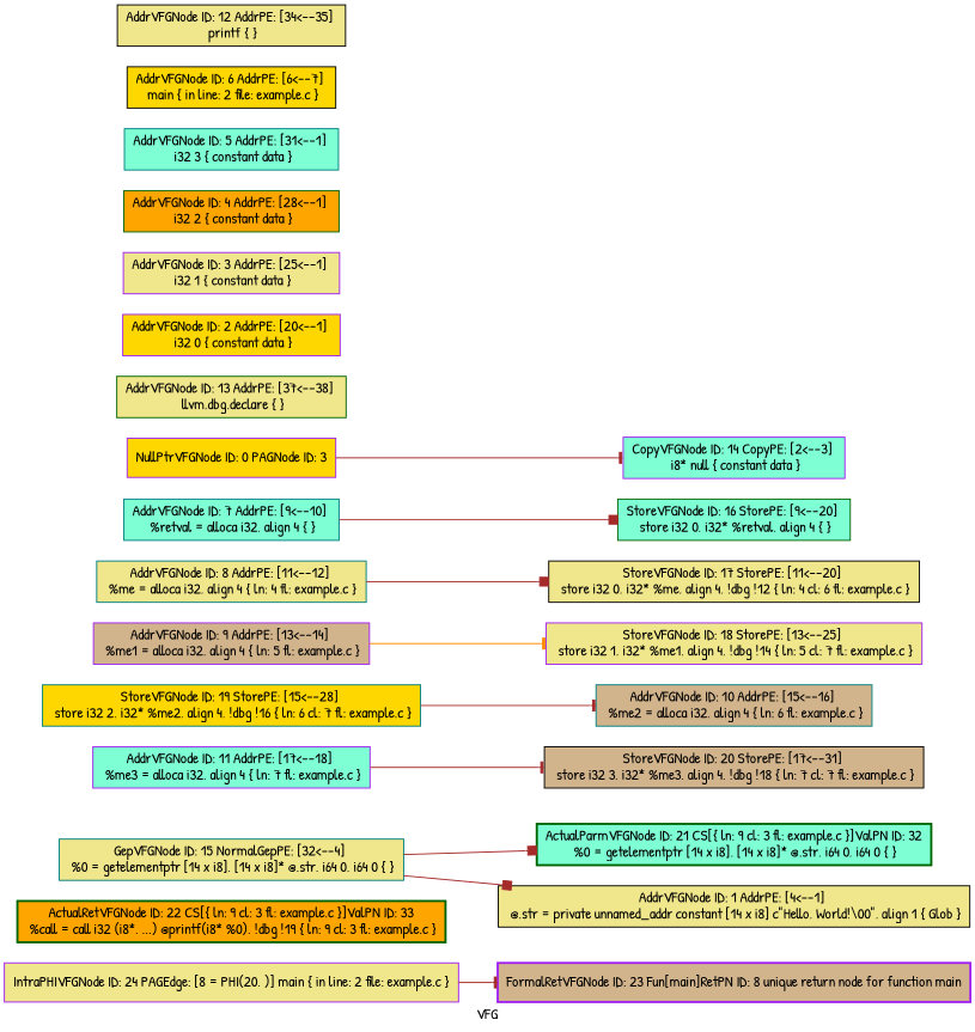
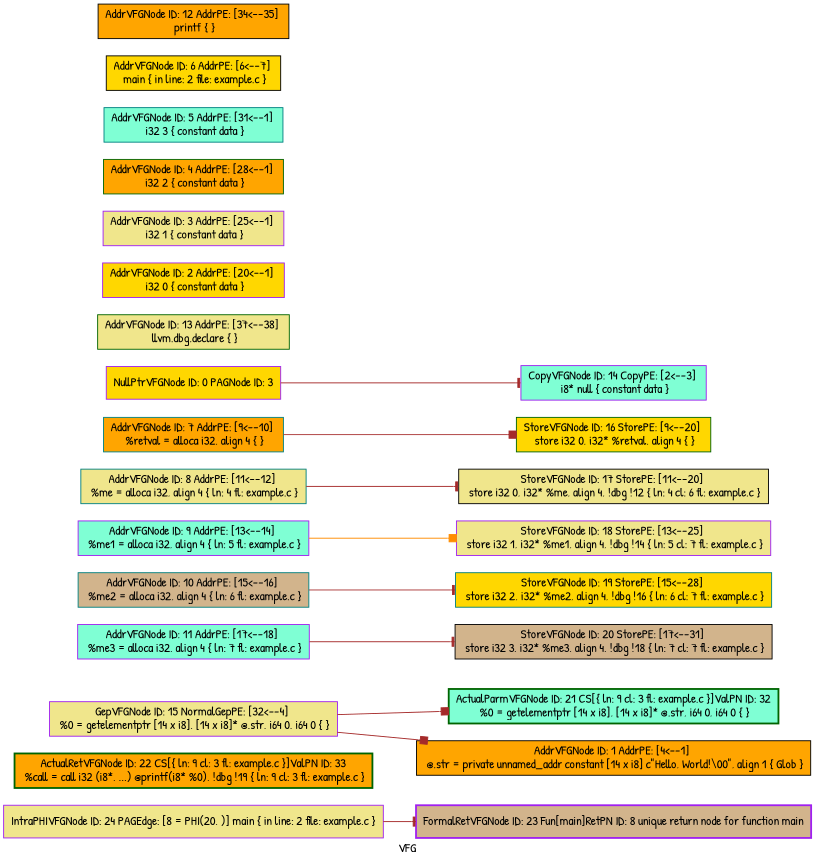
  digraph {
    fontname="Patrick Hand"
    label=VFG
    rankdir=LR
    node [color=purple fillcolor=khaki fontname="Patrick Hand" shape=record style=filled]
    edge [arrowhead=tee color=brown fontname="Patrick Hand" style=solid]
    n1 [label="{IntraPHIVFGNode ID: 24 PAGEdge: [8 = PHI(20, )]    main \{ in line: 2 file: example.c \}}"]
    n2 [fillcolor=tan label="{FormalRetVFGNode ID: 23 Fun[main]RetPN ID: 8 unique return node for function main}" penwidth=2]
    n3 [color=darkgreen fillcolor=orange label="{ActualRetVFGNode ID: 22 CS[\{ ln: 9  cl: 3  fl: example.c \}]ValPN ID: 33\n   %call = call i32 (i8*, ...) @printf(i8* %0), !dbg !19 \{ ln: 9  cl: 3  fl: example.c \}}" penwidth=2]
    n4 [color=darkgreen fillcolor=aquamarine label="{ActualParmVFGNode ID: 21 CS[\{ ln: 9  cl: 3  fl: example.c \}]ValPN ID: 32\n   %0 = getelementptr [14 x i8], [14 x i8]* @.str, i64 0, i64 0 \{  \}}" penwidth=2]
    n5 [color=black fillcolor=tan label="{StoreVFGNode ID: 20 StorePE: [17\<--31]  \n   store i32 3, i32* %me3, align 4, !dbg !18 \{ ln: 7  cl: 7  fl: example.c \}}"]
    n6 [color=teal fillcolor=gold label="{StoreVFGNode ID: 19 StorePE: [15\<--28]  \n   store i32 2, i32* %me2, align 4, !dbg !16 \{ ln: 6  cl: 7  fl: example.c \}}"]
    n7 [label="{StoreVFGNode ID: 18 StorePE: [13\<--25]  \n   store i32 1, i32* %me1, align 4, !dbg !14 \{ ln: 5  cl: 7  fl: example.c \}}"]
    n8 [color=black label="{StoreVFGNode ID: 17 StorePE: [11\<--20]  \n   store i32 0, i32* %me, align 4, !dbg !12 \{ ln: 4  cl: 6  fl: example.c \}}"]
-   n9 [color=darkgreen fillcolor=aquamarine label="{StoreVFGNode ID: 16 StorePE: [9\<--20]  \n   store i32 0, i32* %retval, align 4 \{  \}}"]
-   n10 [color=teal label="{GepVFGNode ID: 15 NormalGepPE: [32\<--4]  \n   %0 = getelementptr [14 x i8], [14 x i8]* @.str, i64 0, i64 0 \{  \}}"]
-   n11 [color=black label="{AddrVFGNode ID: 1 AddrPE: [4\<--1]  \n @.str = private unnamed_addr constant [14 x i8] c\"Hello, World!\\00\", align 1 \{ Glob  \}}"]
+   n9 [color=darkgreen fillcolor=gold label="{StoreVFGNode ID: 16 StorePE: [9\<--20]  \n   store i32 0, i32* %retval, align 4 \{  \}}"]
+   n10 [label="{GepVFGNode ID: 15 NormalGepPE: [32\<--4]  \n   %0 = getelementptr [14 x i8], [14 x i8]* @.str, i64 0, i64 0 \{  \}}"]
+   n11 [color=black fillcolor=orange label="{AddrVFGNode ID: 1 AddrPE: [4\<--1]  \n @.str = private unnamed_addr constant [14 x i8] c\"Hello, World!\\00\", align 1 \{ Glob  \}}"]
    n12 [fillcolor=aquamarine label="{CopyVFGNode ID: 14 CopyPE: [2\<--3]  \n i8* null \{ constant data \}}"]
    n13 [color=darkgreen label="{AddrVFGNode ID: 13 AddrPE: [37\<--38]  \n llvm.dbg.declare \{  \}}"]
    n14 [fillcolor=gold label="{NullPtrVFGNode ID: 0 PAGNode ID: 3\n}"]
    n15 [fillcolor=gold label="{AddrVFGNode ID: 2 AddrPE: [20\<--1]  \n i32 0 \{ constant data \}}"]
    n16 [label="{AddrVFGNode ID: 3 AddrPE: [25\<--1]  \n i32 1 \{ constant data \}}"]
    n17 [color=darkgreen fillcolor=orange label="{AddrVFGNode ID: 4 AddrPE: [28\<--1]  \n i32 2 \{ constant data \}}"]
    n18 [color=teal fillcolor=aquamarine label="{AddrVFGNode ID: 5 AddrPE: [31\<--1]  \n i32 3 \{ constant data \}}"]
    n19 [color=black fillcolor=gold label="{AddrVFGNode ID: 6 AddrPE: [6\<--7]  \n main \{ in line: 2 file: example.c \}}"]
-   n20 [color=teal fillcolor=aquamarine label="{AddrVFGNode ID: 7 AddrPE: [9\<--10]  \n   %retval = alloca i32, align 4 \{  \}}"]
+   n20 [color=teal fillcolor=orange label="{AddrVFGNode ID: 7 AddrPE: [9\<--10]  \n   %retval = alloca i32, align 4 \{  \}}"]
    n21 [color=teal label="{AddrVFGNode ID: 8 AddrPE: [11\<--12]  \n   %me = alloca i32, align 4 \{ ln: 4 fl: example.c \}}"]
-   n22 [fillcolor=tan label="{AddrVFGNode ID: 9 AddrPE: [13\<--14]  \n   %me1 = alloca i32, align 4 \{ ln: 5 fl: example.c \}}"]
+   n22 [fillcolor=aquamarine label="{AddrVFGNode ID: 9 AddrPE: [13\<--14]  \n   %me1 = alloca i32, align 4 \{ ln: 5 fl: example.c \}}"]
    n23 [color=teal fillcolor=tan label="{AddrVFGNode ID: 10 AddrPE: [15\<--16]  \n   %me2 = alloca i32, align 4 \{ ln: 6 fl: example.c \}}"]
    n24 [fillcolor=aquamarine label="{AddrVFGNode ID: 11 AddrPE: [17\<--18]  \n   %me3 = alloca i32, align 4 \{ ln: 7 fl: example.c \}}"]
-   n25 [color=black label="{AddrVFGNode ID: 12 AddrPE: [34\<--35]  \n printf \{  \}}"]
+   n25 [color=black fillcolor=orange label="{AddrVFGNode ID: 12 AddrPE: [34\<--35]  \n printf \{  \}}"]
    n1 -> n2
    n10 -> n4 [arrowhead=box]
    n10 -> n11 [arrowhead=box]
    n14 -> n12
    n20 -> n9 [arrowhead=box]
-   n21 -> n8 [arrowhead=box]
-   n22 -> n7 [color=darkorange]
-   n6 -> n23
+   n21 -> n8
+   n22 -> n7 [arrowhead=box color=darkorange]
+   n23 -> n6
    n24 -> n5
  }
